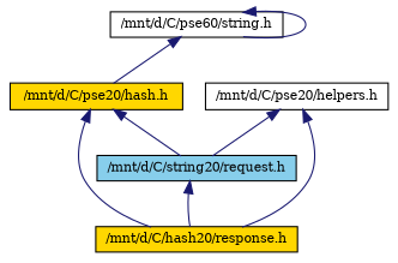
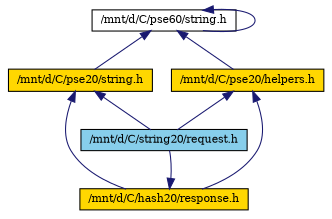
  digraph {
    fontname="DejaVu Serif"
    node [color=black fillcolor=white fontname="DejaVu Serif" fontsize=10 shape=record style=filled]
    edge [color=midnightblue dir=back fontname="DejaVu Serif" fontsize=10 labelfontname=Helvetica labelfontsize=10 style=solid]
    n1 [fontcolor=black height=0.2 label="/mnt/d/C/pse60/string.h" width=0.4]
-   n2 [fillcolor=gold height=0.2 label="/mnt/d/C/pse20/hash.h" width=0.4]
-   n3 [height=0.2 label="/mnt/d/C/pse20/helpers.h" width=0.4]
+   n2 [fillcolor=gold height=0.2 label="/mnt/d/C/pse20/string.h" width=0.4]
+   n3 [fillcolor=gold height=0.2 label="/mnt/d/C/pse20/helpers.h" width=0.4]
    n4 [fillcolor=skyblue height=0.2 label="/mnt/d/C/string20/request.h" width=0.4]
    n5 [fillcolor=gold height=0.2 label="/mnt/d/C/hash20/response.h" width=0.4]
    n1 -> n1
    n1 -> n2
+   n1 -> n3
    n2 -> n4
    n2 -> n5
    n3 -> n4
    n3 -> n5
-   n4 -> n5
+   n5 -> n4
  }
